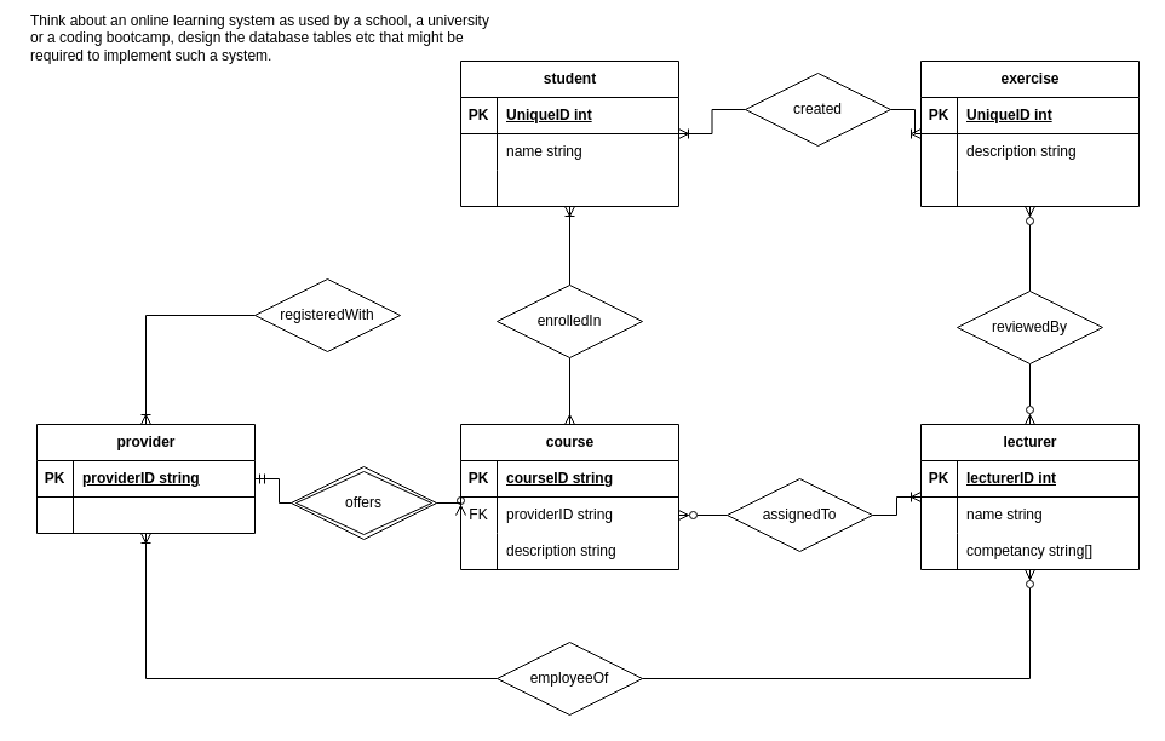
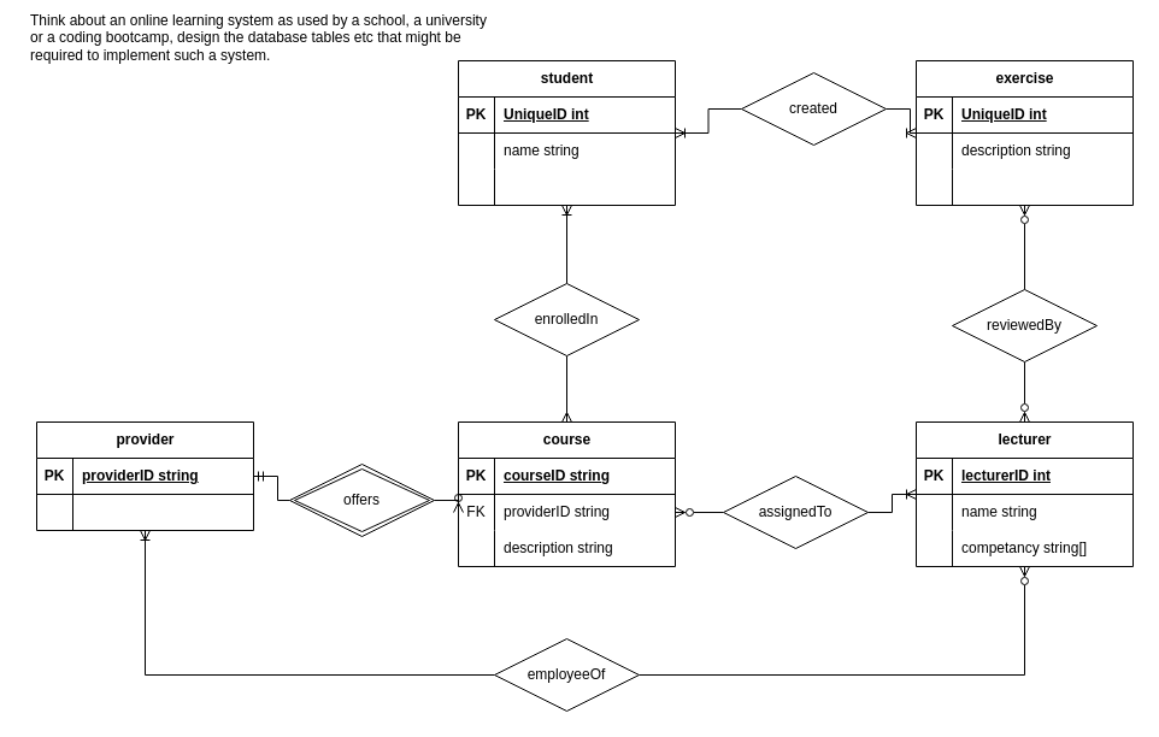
  <mxCell id="0" />
  <mxCell id="1" parent="0" />
  <mxCell id="2" style="edgeStyle=orthogonalEdgeStyle;rounded=0;orthogonalLoop=1;jettySize=auto;html=1;entryX=0;entryY=0.5;entryDx=0;entryDy=0;endArrow=none;endFill=0;startArrow=ERmandOne;startFill=0;" edge="1" parent="1" source="4" target="34"><mxGeometry relative="1" as="geometry" /></mxCell>
- <mxCell id="3" style="edgeStyle=orthogonalEdgeStyle;rounded=0;orthogonalLoop=1;jettySize=auto;html=1;entryX=0;entryY=0.5;entryDx=0;entryDy=0;startArrow=ERoneToMany;startFill=0;endArrow=none;endFill=0;" edge="1" parent="1" source="4" target="68"><mxGeometry relative="1" as="geometry" /></mxCell>
  <mxCell id="4" value="provider" style="shape=table;startSize=30;container=1;collapsible=1;childLayout=tableLayout;fixedRows=1;rowLines=0;fontStyle=1;align=center;resizeLast=1;html=1;" vertex="1" parent="1"><mxGeometry x="30" y="350" width="180" height="90" as="geometry" /></mxCell>
  <mxCell id="5" value="" style="shape=tableRow;horizontal=0;startSize=0;swimlaneHead=0;swimlaneBody=0;fillColor=none;collapsible=0;dropTarget=0;points=[[0,0.5],[1,0.5]];portConstraint=eastwest;top=0;left=0;right=0;bottom=1;" vertex="1" parent="4"><mxGeometry y="30" width="180" height="30" as="geometry" /></mxCell>
  <mxCell id="6" value="PK" style="shape=partialRectangle;connectable=0;fillColor=none;top=0;left=0;bottom=0;right=0;fontStyle=1;overflow=hidden;whiteSpace=wrap;html=1;" vertex="1" parent="5"><mxGeometry width="30" height="30" as="geometry"><mxRectangle width="30" height="30" as="alternateBounds" /></mxGeometry></mxCell>
  <mxCell id="7" value="providerID string" style="shape=partialRectangle;connectable=0;fillColor=none;top=0;left=0;bottom=0;right=0;align=left;spacingLeft=6;fontStyle=5;overflow=hidden;whiteSpace=wrap;html=1;" vertex="1" parent="5"><mxGeometry x="30" width="150" height="30" as="geometry"><mxRectangle width="150" height="30" as="alternateBounds" /></mxGeometry></mxCell>
  <mxCell id="8" value="" style="shape=tableRow;horizontal=0;startSize=0;swimlaneHead=0;swimlaneBody=0;fillColor=none;collapsible=0;dropTarget=0;points=[[0,0.5],[1,0.5]];portConstraint=eastwest;top=0;left=0;right=0;bottom=0;" vertex="1" parent="4"><mxGeometry y="60" width="180" height="30" as="geometry" /></mxCell>
  <mxCell id="9" value="" style="shape=partialRectangle;connectable=0;fillColor=none;top=0;left=0;bottom=0;right=0;editable=1;overflow=hidden;whiteSpace=wrap;html=1;" vertex="1" parent="8"><mxGeometry width="30" height="30" as="geometry"><mxRectangle width="30" height="30" as="alternateBounds" /></mxGeometry></mxCell>
  <mxCell id="10" value="" style="shape=partialRectangle;connectable=0;fillColor=none;top=0;left=0;bottom=0;right=0;align=left;spacingLeft=6;overflow=hidden;whiteSpace=wrap;html=1;" vertex="1" parent="8"><mxGeometry x="30" width="150" height="30" as="geometry"><mxRectangle width="150" height="30" as="alternateBounds" /></mxGeometry></mxCell>
  <mxCell id="11" style="edgeStyle=orthogonalEdgeStyle;rounded=0;orthogonalLoop=1;jettySize=auto;html=1;entryX=0.5;entryY=1;entryDx=0;entryDy=0;endArrow=none;endFill=0;startArrow=ERmany;startFill=0;" edge="1" parent="1" source="12" target="36"><mxGeometry relative="1" as="geometry" /></mxCell>
  <mxCell id="12" value="course" style="shape=table;startSize=30;container=1;collapsible=1;childLayout=tableLayout;fixedRows=1;rowLines=0;fontStyle=1;align=center;resizeLast=1;html=1;" vertex="1" parent="1"><mxGeometry x="380" y="350" width="180" height="120" as="geometry" /></mxCell>
  <mxCell id="13" value="" style="shape=tableRow;horizontal=0;startSize=0;swimlaneHead=0;swimlaneBody=0;fillColor=none;collapsible=0;dropTarget=0;points=[[0,0.5],[1,0.5]];portConstraint=eastwest;top=0;left=0;right=0;bottom=1;" vertex="1" parent="12"><mxGeometry y="30" width="180" height="30" as="geometry" /></mxCell>
  <mxCell id="14" value="PK" style="shape=partialRectangle;connectable=0;fillColor=none;top=0;left=0;bottom=0;right=0;fontStyle=1;overflow=hidden;whiteSpace=wrap;html=1;" vertex="1" parent="13"><mxGeometry width="30" height="30" as="geometry"><mxRectangle width="30" height="30" as="alternateBounds" /></mxGeometry></mxCell>
  <mxCell id="15" value="courseID string" style="shape=partialRectangle;connectable=0;fillColor=none;top=0;left=0;bottom=0;right=0;align=left;spacingLeft=6;fontStyle=5;overflow=hidden;whiteSpace=wrap;html=1;" vertex="1" parent="13"><mxGeometry x="30" width="150" height="30" as="geometry"><mxRectangle width="150" height="30" as="alternateBounds" /></mxGeometry></mxCell>
  <mxCell id="16" value="" style="shape=tableRow;horizontal=0;startSize=0;swimlaneHead=0;swimlaneBody=0;fillColor=none;collapsible=0;dropTarget=0;points=[[0,0.5],[1,0.5]];portConstraint=eastwest;top=0;left=0;right=0;bottom=0;" vertex="1" parent="12"><mxGeometry y="60" width="180" height="30" as="geometry" /></mxCell>
  <mxCell id="17" value="FK" style="shape=partialRectangle;connectable=0;fillColor=none;top=0;left=0;bottom=0;right=0;editable=1;overflow=hidden;whiteSpace=wrap;html=1;" vertex="1" parent="16"><mxGeometry width="30" height="30" as="geometry"><mxRectangle width="30" height="30" as="alternateBounds" /></mxGeometry></mxCell>
  <mxCell id="18" value="providerID string" style="shape=partialRectangle;connectable=0;fillColor=none;top=0;left=0;bottom=0;right=0;align=left;spacingLeft=6;overflow=hidden;whiteSpace=wrap;html=1;" vertex="1" parent="16"><mxGeometry x="30" width="150" height="30" as="geometry"><mxRectangle width="150" height="30" as="alternateBounds" /></mxGeometry></mxCell>
  <mxCell id="19" value="" style="shape=tableRow;horizontal=0;startSize=0;swimlaneHead=0;swimlaneBody=0;fillColor=none;collapsible=0;dropTarget=0;points=[[0,0.5],[1,0.5]];portConstraint=eastwest;top=0;left=0;right=0;bottom=0;" vertex="1" parent="12"><mxGeometry y="90" width="180" height="30" as="geometry" /></mxCell>
  <mxCell id="20" value="" style="shape=partialRectangle;connectable=0;fillColor=none;top=0;left=0;bottom=0;right=0;editable=1;overflow=hidden;whiteSpace=wrap;html=1;" vertex="1" parent="19"><mxGeometry width="30" height="30" as="geometry"><mxRectangle width="30" height="30" as="alternateBounds" /></mxGeometry></mxCell>
  <mxCell id="21" value="description string" style="shape=partialRectangle;connectable=0;fillColor=none;top=0;left=0;bottom=0;right=0;align=left;spacingLeft=6;overflow=hidden;whiteSpace=wrap;html=1;" vertex="1" parent="19"><mxGeometry x="30" width="150" height="30" as="geometry"><mxRectangle width="150" height="30" as="alternateBounds" /></mxGeometry></mxCell>
  <mxCell id="22" style="edgeStyle=orthogonalEdgeStyle;rounded=0;orthogonalLoop=1;jettySize=auto;html=1;entryX=0;entryY=0.5;entryDx=0;entryDy=0;startArrow=ERoneToMany;startFill=0;endArrow=none;endFill=0;" edge="1" parent="1" source="23" target="63"><mxGeometry relative="1" as="geometry" /></mxCell>
  <mxCell id="23" value="student" style="shape=table;startSize=30;container=1;collapsible=1;childLayout=tableLayout;fixedRows=1;rowLines=0;fontStyle=1;align=center;resizeLast=1;html=1;" vertex="1" parent="1"><mxGeometry x="380" y="50" width="180" height="120" as="geometry" /></mxCell>
  <mxCell id="24" value="" style="shape=tableRow;horizontal=0;startSize=0;swimlaneHead=0;swimlaneBody=0;fillColor=none;collapsible=0;dropTarget=0;points=[[0,0.5],[1,0.5]];portConstraint=eastwest;top=0;left=0;right=0;bottom=1;" vertex="1" parent="23"><mxGeometry y="30" width="180" height="30" as="geometry" /></mxCell>
  <mxCell id="25" value="PK" style="shape=partialRectangle;connectable=0;fillColor=none;top=0;left=0;bottom=0;right=0;fontStyle=1;overflow=hidden;whiteSpace=wrap;html=1;" vertex="1" parent="24"><mxGeometry width="30" height="30" as="geometry"><mxRectangle width="30" height="30" as="alternateBounds" /></mxGeometry></mxCell>
  <mxCell id="26" value="UniqueID int" style="shape=partialRectangle;connectable=0;fillColor=none;top=0;left=0;bottom=0;right=0;align=left;spacingLeft=6;fontStyle=5;overflow=hidden;whiteSpace=wrap;html=1;" vertex="1" parent="24"><mxGeometry x="30" width="150" height="30" as="geometry"><mxRectangle width="150" height="30" as="alternateBounds" /></mxGeometry></mxCell>
  <mxCell id="27" value="" style="shape=tableRow;horizontal=0;startSize=0;swimlaneHead=0;swimlaneBody=0;fillColor=none;collapsible=0;dropTarget=0;points=[[0,0.5],[1,0.5]];portConstraint=eastwest;top=0;left=0;right=0;bottom=0;" vertex="1" parent="23"><mxGeometry y="60" width="180" height="30" as="geometry" /></mxCell>
  <mxCell id="28" value="" style="shape=partialRectangle;connectable=0;fillColor=none;top=0;left=0;bottom=0;right=0;editable=1;overflow=hidden;whiteSpace=wrap;html=1;" vertex="1" parent="27"><mxGeometry width="30" height="30" as="geometry"><mxRectangle width="30" height="30" as="alternateBounds" /></mxGeometry></mxCell>
  <mxCell id="29" value="name string" style="shape=partialRectangle;connectable=0;fillColor=none;top=0;left=0;bottom=0;right=0;align=left;spacingLeft=6;overflow=hidden;whiteSpace=wrap;html=1;" vertex="1" parent="27"><mxGeometry x="30" width="150" height="30" as="geometry"><mxRectangle width="150" height="30" as="alternateBounds" /></mxGeometry></mxCell>
  <mxCell id="30" value="" style="shape=tableRow;horizontal=0;startSize=0;swimlaneHead=0;swimlaneBody=0;fillColor=none;collapsible=0;dropTarget=0;points=[[0,0.5],[1,0.5]];portConstraint=eastwest;top=0;left=0;right=0;bottom=0;" vertex="1" parent="23"><mxGeometry y="90" width="180" height="30" as="geometry" /></mxCell>
  <mxCell id="31" value="" style="shape=partialRectangle;connectable=0;fillColor=none;top=0;left=0;bottom=0;right=0;editable=1;overflow=hidden;whiteSpace=wrap;html=1;" vertex="1" parent="30"><mxGeometry width="30" height="30" as="geometry"><mxRectangle width="30" height="30" as="alternateBounds" /></mxGeometry></mxCell>
  <mxCell id="32" value="" style="shape=partialRectangle;connectable=0;fillColor=none;top=0;left=0;bottom=0;right=0;align=left;spacingLeft=6;overflow=hidden;whiteSpace=wrap;html=1;" vertex="1" parent="30"><mxGeometry x="30" width="150" height="30" as="geometry"><mxRectangle width="150" height="30" as="alternateBounds" /></mxGeometry></mxCell>
  <mxCell id="33" style="edgeStyle=orthogonalEdgeStyle;rounded=0;orthogonalLoop=1;jettySize=auto;html=1;endArrow=ERzeroToMany;endFill=0;" edge="1" parent="1" source="34" target="16"><mxGeometry relative="1" as="geometry" /></mxCell>
  <mxCell id="34" value="offers" style="shape=rhombus;double=1;perimeter=rhombusPerimeter;whiteSpace=wrap;html=1;align=center;" vertex="1" parent="1"><mxGeometry x="240" y="385" width="120" height="60" as="geometry" /></mxCell>
  <mxCell id="35" style="edgeStyle=orthogonalEdgeStyle;rounded=0;orthogonalLoop=1;jettySize=auto;html=1;startArrow=none;startFill=0;endArrow=ERoneToMany;endFill=0;" edge="1" parent="1" source="36" target="23"><mxGeometry relative="1" as="geometry" /></mxCell>
  <mxCell id="36" value="enrolledIn" style="shape=rhombus;perimeter=rhombusPerimeter;whiteSpace=wrap;html=1;align=center;" vertex="1" parent="1"><mxGeometry x="410" y="235" width="120" height="60" as="geometry" /></mxCell>
  <mxCell id="37" style="edgeStyle=orthogonalEdgeStyle;rounded=0;orthogonalLoop=1;jettySize=auto;html=1;entryX=1;entryY=0.5;entryDx=0;entryDy=0;endArrow=none;endFill=0;startArrow=ERoneToMany;startFill=0;" edge="1" parent="1" source="40" target="51"><mxGeometry relative="1" as="geometry" /></mxCell>
  <mxCell id="38" style="edgeStyle=orthogonalEdgeStyle;rounded=0;orthogonalLoop=1;jettySize=auto;html=1;entryX=0.5;entryY=1;entryDx=0;entryDy=0;startArrow=ERzeroToMany;startFill=0;endArrow=none;endFill=0;" edge="1" parent="1" source="40" target="65"><mxGeometry relative="1" as="geometry" /></mxCell>
  <mxCell id="39" style="edgeStyle=orthogonalEdgeStyle;rounded=0;orthogonalLoop=1;jettySize=auto;html=1;entryX=1;entryY=0.5;entryDx=0;entryDy=0;endArrow=none;endFill=0;startArrow=ERzeroToMany;startFill=0;" edge="1" parent="1" source="40" target="67"><mxGeometry relative="1" as="geometry"><Array as="points"><mxPoint x="850" y="560" /></Array></mxGeometry></mxCell>
  <mxCell id="40" value="lecturer" style="shape=table;startSize=30;container=1;collapsible=1;childLayout=tableLayout;fixedRows=1;rowLines=0;fontStyle=1;align=center;resizeLast=1;html=1;" vertex="1" parent="1"><mxGeometry x="760" y="350" width="180" height="120" as="geometry" /></mxCell>
  <mxCell id="41" value="" style="shape=tableRow;horizontal=0;startSize=0;swimlaneHead=0;swimlaneBody=0;fillColor=none;collapsible=0;dropTarget=0;points=[[0,0.5],[1,0.5]];portConstraint=eastwest;top=0;left=0;right=0;bottom=1;" vertex="1" parent="40"><mxGeometry y="30" width="180" height="30" as="geometry" /></mxCell>
  <mxCell id="42" value="PK" style="shape=partialRectangle;connectable=0;fillColor=none;top=0;left=0;bottom=0;right=0;fontStyle=1;overflow=hidden;whiteSpace=wrap;html=1;" vertex="1" parent="41"><mxGeometry width="30" height="30" as="geometry"><mxRectangle width="30" height="30" as="alternateBounds" /></mxGeometry></mxCell>
  <mxCell id="43" value="lecturerID int" style="shape=partialRectangle;connectable=0;fillColor=none;top=0;left=0;bottom=0;right=0;align=left;spacingLeft=6;fontStyle=5;overflow=hidden;whiteSpace=wrap;html=1;" vertex="1" parent="41"><mxGeometry x="30" width="150" height="30" as="geometry"><mxRectangle width="150" height="30" as="alternateBounds" /></mxGeometry></mxCell>
  <mxCell id="44" value="" style="shape=tableRow;horizontal=0;startSize=0;swimlaneHead=0;swimlaneBody=0;fillColor=none;collapsible=0;dropTarget=0;points=[[0,0.5],[1,0.5]];portConstraint=eastwest;top=0;left=0;right=0;bottom=0;" vertex="1" parent="40"><mxGeometry y="60" width="180" height="30" as="geometry" /></mxCell>
  <mxCell id="45" value="" style="shape=partialRectangle;connectable=0;fillColor=none;top=0;left=0;bottom=0;right=0;editable=1;overflow=hidden;whiteSpace=wrap;html=1;" vertex="1" parent="44"><mxGeometry width="30" height="30" as="geometry"><mxRectangle width="30" height="30" as="alternateBounds" /></mxGeometry></mxCell>
  <mxCell id="46" value="name string" style="shape=partialRectangle;connectable=0;fillColor=none;top=0;left=0;bottom=0;right=0;align=left;spacingLeft=6;overflow=hidden;whiteSpace=wrap;html=1;" vertex="1" parent="44"><mxGeometry x="30" width="150" height="30" as="geometry"><mxRectangle width="150" height="30" as="alternateBounds" /></mxGeometry></mxCell>
  <mxCell id="47" value="" style="shape=tableRow;horizontal=0;startSize=0;swimlaneHead=0;swimlaneBody=0;fillColor=none;collapsible=0;dropTarget=0;points=[[0,0.5],[1,0.5]];portConstraint=eastwest;top=0;left=0;right=0;bottom=0;" vertex="1" parent="40"><mxGeometry y="90" width="180" height="30" as="geometry" /></mxCell>
  <mxCell id="48" value="" style="shape=partialRectangle;connectable=0;fillColor=none;top=0;left=0;bottom=0;right=0;editable=1;overflow=hidden;whiteSpace=wrap;html=1;" vertex="1" parent="47"><mxGeometry width="30" height="30" as="geometry"><mxRectangle width="30" height="30" as="alternateBounds" /></mxGeometry></mxCell>
  <mxCell id="49" value="competancy string[]" style="shape=partialRectangle;connectable=0;fillColor=none;top=0;left=0;bottom=0;right=0;align=left;spacingLeft=6;overflow=hidden;whiteSpace=wrap;html=1;" vertex="1" parent="47"><mxGeometry x="30" width="150" height="30" as="geometry"><mxRectangle width="150" height="30" as="alternateBounds" /></mxGeometry></mxCell>
  <mxCell id="50" style="edgeStyle=orthogonalEdgeStyle;rounded=0;orthogonalLoop=1;jettySize=auto;html=1;entryX=1;entryY=0.5;entryDx=0;entryDy=0;endArrow=ERzeroToMany;endFill=0;" edge="1" parent="1" source="51" target="16"><mxGeometry relative="1" as="geometry" /></mxCell>
  <mxCell id="51" value="assignedTo" style="shape=rhombus;perimeter=rhombusPerimeter;whiteSpace=wrap;html=1;align=center;" vertex="1" parent="1"><mxGeometry x="600" y="395" width="120" height="60" as="geometry" /></mxCell>
  <mxCell id="52" value="exercise" style="shape=table;startSize=30;container=1;collapsible=1;childLayout=tableLayout;fixedRows=1;rowLines=0;fontStyle=1;align=center;resizeLast=1;html=1;" vertex="1" parent="1"><mxGeometry x="760" y="50" width="180" height="120" as="geometry" /></mxCell>
  <mxCell id="53" value="" style="shape=tableRow;horizontal=0;startSize=0;swimlaneHead=0;swimlaneBody=0;fillColor=none;collapsible=0;dropTarget=0;points=[[0,0.5],[1,0.5]];portConstraint=eastwest;top=0;left=0;right=0;bottom=1;" vertex="1" parent="52"><mxGeometry y="30" width="180" height="30" as="geometry" /></mxCell>
  <mxCell id="54" value="PK" style="shape=partialRectangle;connectable=0;fillColor=none;top=0;left=0;bottom=0;right=0;fontStyle=1;overflow=hidden;whiteSpace=wrap;html=1;" vertex="1" parent="53"><mxGeometry width="30" height="30" as="geometry"><mxRectangle width="30" height="30" as="alternateBounds" /></mxGeometry></mxCell>
  <mxCell id="55" value="UniqueID int" style="shape=partialRectangle;connectable=0;fillColor=none;top=0;left=0;bottom=0;right=0;align=left;spacingLeft=6;fontStyle=5;overflow=hidden;whiteSpace=wrap;html=1;" vertex="1" parent="53"><mxGeometry x="30" width="150" height="30" as="geometry"><mxRectangle width="150" height="30" as="alternateBounds" /></mxGeometry></mxCell>
  <mxCell id="56" value="" style="shape=tableRow;horizontal=0;startSize=0;swimlaneHead=0;swimlaneBody=0;fillColor=none;collapsible=0;dropTarget=0;points=[[0,0.5],[1,0.5]];portConstraint=eastwest;top=0;left=0;right=0;bottom=0;" vertex="1" parent="52"><mxGeometry y="60" width="180" height="30" as="geometry" /></mxCell>
  <mxCell id="57" value="" style="shape=partialRectangle;connectable=0;fillColor=none;top=0;left=0;bottom=0;right=0;editable=1;overflow=hidden;whiteSpace=wrap;html=1;" vertex="1" parent="56"><mxGeometry width="30" height="30" as="geometry"><mxRectangle width="30" height="30" as="alternateBounds" /></mxGeometry></mxCell>
  <mxCell id="58" value="description string" style="shape=partialRectangle;connectable=0;fillColor=none;top=0;left=0;bottom=0;right=0;align=left;spacingLeft=6;overflow=hidden;whiteSpace=wrap;html=1;" vertex="1" parent="56"><mxGeometry x="30" width="150" height="30" as="geometry"><mxRectangle width="150" height="30" as="alternateBounds" /></mxGeometry></mxCell>
  <mxCell id="59" value="" style="shape=tableRow;horizontal=0;startSize=0;swimlaneHead=0;swimlaneBody=0;fillColor=none;collapsible=0;dropTarget=0;points=[[0,0.5],[1,0.5]];portConstraint=eastwest;top=0;left=0;right=0;bottom=0;" vertex="1" parent="52"><mxGeometry y="90" width="180" height="30" as="geometry" /></mxCell>
  <mxCell id="60" value="" style="shape=partialRectangle;connectable=0;fillColor=none;top=0;left=0;bottom=0;right=0;editable=1;overflow=hidden;whiteSpace=wrap;html=1;" vertex="1" parent="59"><mxGeometry width="30" height="30" as="geometry"><mxRectangle width="30" height="30" as="alternateBounds" /></mxGeometry></mxCell>
  <mxCell id="61" value="" style="shape=partialRectangle;connectable=0;fillColor=none;top=0;left=0;bottom=0;right=0;align=left;spacingLeft=6;overflow=hidden;whiteSpace=wrap;html=1;" vertex="1" parent="59"><mxGeometry x="30" width="150" height="30" as="geometry"><mxRectangle width="150" height="30" as="alternateBounds" /></mxGeometry></mxCell>
  <mxCell id="62" style="edgeStyle=orthogonalEdgeStyle;rounded=0;orthogonalLoop=1;jettySize=auto;html=1;endArrow=ERoneToMany;endFill=0;" edge="1" parent="1" source="63" target="52"><mxGeometry relative="1" as="geometry" /></mxCell>
  <mxCell id="63" value="created" style="shape=rhombus;perimeter=rhombusPerimeter;whiteSpace=wrap;html=1;align=center;" vertex="1" parent="1"><mxGeometry x="615" y="60" width="120" height="60" as="geometry" /></mxCell>
  <mxCell id="64" style="edgeStyle=orthogonalEdgeStyle;rounded=0;orthogonalLoop=1;jettySize=auto;html=1;endArrow=ERzeroToMany;endFill=0;" edge="1" parent="1" source="65" target="52"><mxGeometry relative="1" as="geometry" /></mxCell>
  <mxCell id="65" value="reviewedBy" style="shape=rhombus;perimeter=rhombusPerimeter;whiteSpace=wrap;html=1;align=center;" vertex="1" parent="1"><mxGeometry x="790" y="240" width="120" height="60" as="geometry" /></mxCell>
  <mxCell id="66" style="edgeStyle=orthogonalEdgeStyle;rounded=0;orthogonalLoop=1;jettySize=auto;html=1;endArrow=ERoneToMany;endFill=0;" edge="1" parent="1" source="67" target="4"><mxGeometry relative="1" as="geometry" /></mxCell>
  <mxCell id="67" value="employeeOf" style="shape=rhombus;perimeter=rhombusPerimeter;whiteSpace=wrap;html=1;align=center;" vertex="1" parent="1"><mxGeometry x="410" y="530" width="120" height="60" as="geometry" /></mxCell>
- <mxCell id="68" value="registeredWith" style="shape=rhombus;perimeter=rhombusPerimeter;whiteSpace=wrap;html=1;align=center;" vertex="1" parent="1"><mxGeometry x="210" width="120" height="60" as="geometry" y="230" /></mxCell>
  <mxCell id="69" value="Think about an online learning system as used by a school, a university &lt;br/&gt;or a coding bootcamp, design the database tables etc that might be &lt;br/&gt;required to implement such a system." style="text;html=1;strokeColor=none;fillColor=none;spacing=5;spacingTop=-20;whiteSpace=wrap;overflow=hidden;rounded=0;" vertex="1" parent="1"><mxGeometry x="20" y="20" width="450" height="120" as="geometry" /></mxCell>
